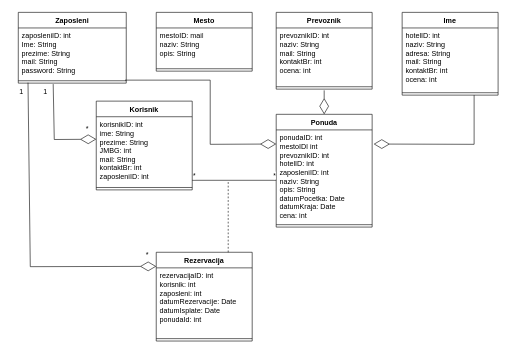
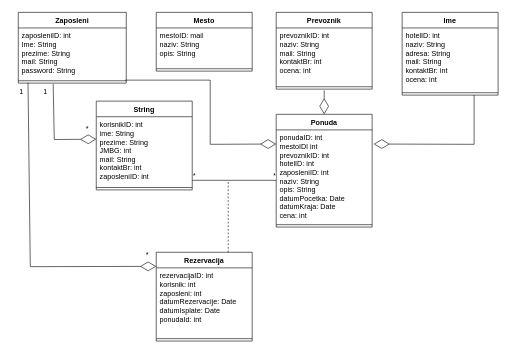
  <mxCell id="0" />
  <mxCell id="1" parent="0" />
  <mxCell id="2" value="Zaposleni" style="swimlane;fontStyle=1;align=center;verticalAlign=top;childLayout=stackLayout;horizontal=1;startSize=26;horizontalStack=0;resizeParent=1;resizeParentMax=0;resizeLast=0;collapsible=1;marginBottom=0;whiteSpace=wrap;html=1;" vertex="1" parent="1"><mxGeometry x="30" y="20" width="180" height="118" as="geometry" /></mxCell>
  <mxCell id="3" value="zaposleniID: int&lt;div&gt;Ime: String&lt;/div&gt;&lt;div&gt;prezime: String&lt;/div&gt;&lt;div&gt;mail: String&lt;/div&gt;&lt;div&gt;password: String&lt;/div&gt;" style="text;strokeColor=none;fillColor=none;align=left;verticalAlign=top;spacingLeft=4;spacingRight=4;overflow=hidden;rotatable=0;points=[[0,0.5],[1,0.5]];portConstraint=eastwest;whiteSpace=wrap;html=1;" vertex="1" parent="2"><mxGeometry y="26" width="180" height="84" as="geometry" /></mxCell>
  <mxCell id="4" value="" style="line;strokeWidth=1;fillColor=none;align=left;verticalAlign=middle;spacingTop=-1;spacingLeft=3;spacingRight=3;rotatable=0;labelPosition=right;points=[];portConstraint=eastwest;strokeColor=inherit;" vertex="1" parent="2"><mxGeometry y="110" width="180" height="8" as="geometry" /></mxCell>
  <mxCell id="5" value="Mesto" style="swimlane;fontStyle=1;align=center;verticalAlign=top;childLayout=stackLayout;horizontal=1;startSize=26;horizontalStack=0;resizeParent=1;resizeParentMax=0;resizeLast=0;collapsible=1;marginBottom=0;whiteSpace=wrap;html=1;" vertex="1" parent="1"><mxGeometry x="260" y="20" width="160" height="98" as="geometry" /></mxCell>
  <mxCell id="6" value="mestoID: mail&lt;div&gt;naziv: String&lt;/div&gt;&lt;div&gt;opis: String&lt;/div&gt;" style="text;strokeColor=none;fillColor=none;align=left;verticalAlign=top;spacingLeft=4;spacingRight=4;overflow=hidden;rotatable=0;points=[[0,0.5],[1,0.5]];portConstraint=eastwest;whiteSpace=wrap;html=1;" vertex="1" parent="5"><mxGeometry y="26" width="160" height="64" as="geometry" /></mxCell>
  <mxCell id="7" value="" style="line;strokeWidth=1;fillColor=none;align=left;verticalAlign=middle;spacingTop=-1;spacingLeft=3;spacingRight=3;rotatable=0;labelPosition=right;points=[];portConstraint=eastwest;strokeColor=inherit;" vertex="1" parent="5"><mxGeometry y="90" width="160" height="8" as="geometry" /></mxCell>
  <mxCell id="8" value="Prevoznik" style="swimlane;fontStyle=1;align=center;verticalAlign=top;childLayout=stackLayout;horizontal=1;startSize=26;horizontalStack=0;resizeParent=1;resizeParentMax=0;resizeLast=0;collapsible=1;marginBottom=0;whiteSpace=wrap;html=1;" vertex="1" parent="1"><mxGeometry x="460" y="20" width="160" height="128" as="geometry" /></mxCell>
  <mxCell id="9" value="prevoznikID: int&lt;div&gt;naziv: String&lt;/div&gt;&lt;div&gt;mail: String&lt;/div&gt;&lt;div&gt;kontaktBr: int&lt;/div&gt;&lt;div&gt;ocena: int&lt;/div&gt;" style="text;strokeColor=none;fillColor=none;align=left;verticalAlign=top;spacingLeft=4;spacingRight=4;overflow=hidden;rotatable=0;points=[[0,0.5],[1,0.5]];portConstraint=eastwest;whiteSpace=wrap;html=1;" vertex="1" parent="8"><mxGeometry y="26" width="160" height="94" as="geometry" /></mxCell>
  <mxCell id="10" value="" style="line;strokeWidth=1;fillColor=none;align=left;verticalAlign=middle;spacingTop=-1;spacingLeft=3;spacingRight=3;rotatable=0;labelPosition=right;points=[];portConstraint=eastwest;strokeColor=inherit;" vertex="1" parent="8"><mxGeometry y="120" width="160" height="8" as="geometry" /></mxCell>
  <mxCell id="11" value="Ime" style="swimlane;fontStyle=1;align=center;verticalAlign=top;childLayout=stackLayout;horizontal=1;startSize=26;horizontalStack=0;resizeParent=1;resizeParentMax=0;resizeLast=0;collapsible=1;marginBottom=0;whiteSpace=wrap;html=1;" vertex="1" parent="1"><mxGeometry x="670" y="20" width="160" height="138" as="geometry" /></mxCell>
  <mxCell id="12" value="hotelID: int&lt;div&gt;naziv: String&lt;/div&gt;&lt;div&gt;adresa: String&lt;/div&gt;&lt;div&gt;mail: String&lt;/div&gt;&lt;div&gt;kontaktBr: int&lt;/div&gt;&lt;div&gt;ocena: int&lt;/div&gt;" style="text;strokeColor=none;fillColor=none;align=left;verticalAlign=top;spacingLeft=4;spacingRight=4;overflow=hidden;rotatable=0;points=[[0,0.5],[1,0.5]];portConstraint=eastwest;whiteSpace=wrap;html=1;" vertex="1" parent="11"><mxGeometry y="26" width="160" height="104" as="geometry" /></mxCell>
  <mxCell id="13" value="" style="line;strokeWidth=1;fillColor=none;align=left;verticalAlign=middle;spacingTop=-1;spacingLeft=3;spacingRight=3;rotatable=0;labelPosition=right;points=[];portConstraint=eastwest;strokeColor=inherit;" vertex="1" parent="11"><mxGeometry y="130" width="160" height="8" as="geometry" /></mxCell>
  <mxCell id="14" value="Ponuda" style="swimlane;fontStyle=1;align=center;verticalAlign=top;childLayout=stackLayout;horizontal=1;startSize=26;horizontalStack=0;resizeParent=1;resizeParentMax=0;resizeLast=0;collapsible=1;marginBottom=0;whiteSpace=wrap;html=1;" vertex="1" parent="1"><mxGeometry x="460" y="190" width="160" height="188" as="geometry" /></mxCell>
  <mxCell id="15" value="ponudaID: int&lt;div&gt;mestoIDl int&lt;/div&gt;&lt;div&gt;prevoznikID: int&lt;/div&gt;&lt;div&gt;hotelID: int&lt;/div&gt;&lt;div&gt;zaposleniID: int&lt;/div&gt;&lt;div&gt;naziv: String&lt;/div&gt;&lt;div&gt;opis: String&lt;/div&gt;&lt;div&gt;datumPocetka: Date&lt;/div&gt;&lt;div&gt;datumKraja: Date&lt;/div&gt;&lt;div&gt;cena: int&lt;/div&gt;&lt;div&gt;&lt;br&gt;&lt;/div&gt;" style="text;strokeColor=none;fillColor=none;align=left;verticalAlign=top;spacingLeft=4;spacingRight=4;overflow=hidden;rotatable=0;points=[[0,0.5],[1,0.5]];portConstraint=eastwest;whiteSpace=wrap;html=1;" vertex="1" parent="14"><mxGeometry y="26" width="160" height="154" as="geometry" /></mxCell>
  <mxCell id="16" value="" style="line;strokeWidth=1;fillColor=none;align=left;verticalAlign=middle;spacingTop=-1;spacingLeft=3;spacingRight=3;rotatable=0;labelPosition=right;points=[];portConstraint=eastwest;strokeColor=inherit;" vertex="1" parent="14"><mxGeometry y="180" width="160" height="8" as="geometry" /></mxCell>
  <mxCell id="17" value="Rezervacija" style="swimlane;fontStyle=1;align=center;verticalAlign=top;childLayout=stackLayout;horizontal=1;startSize=26;horizontalStack=0;resizeParent=1;resizeParentMax=0;resizeLast=0;collapsible=1;marginBottom=0;whiteSpace=wrap;html=1;" vertex="1" parent="1"><mxGeometry x="260" y="420" width="160" height="148" as="geometry" /></mxCell>
  <mxCell id="18" value="rezervacijaID: int&lt;div&gt;korisnik: int&lt;/div&gt;&lt;div&gt;zaposleni: int&lt;/div&gt;&lt;div&gt;datumRezervacije: Date&lt;/div&gt;&lt;div&gt;datumIsplate: Date&lt;/div&gt;&lt;div&gt;ponudaId: int&lt;/div&gt;&lt;div&gt;&lt;br&gt;&lt;/div&gt;" style="text;strokeColor=none;fillColor=none;align=left;verticalAlign=top;spacingLeft=4;spacingRight=4;overflow=hidden;rotatable=0;points=[[0,0.5],[1,0.5]];portConstraint=eastwest;whiteSpace=wrap;html=1;" vertex="1" parent="17"><mxGeometry y="26" width="160" height="114" as="geometry" /></mxCell>
  <mxCell id="19" value="" style="line;strokeWidth=1;fillColor=none;align=left;verticalAlign=middle;spacingTop=-1;spacingLeft=3;spacingRight=3;rotatable=0;labelPosition=right;points=[];portConstraint=eastwest;strokeColor=inherit;" vertex="1" parent="17"><mxGeometry y="140" width="160" height="8" as="geometry" /></mxCell>
- <mxCell id="20" value="Korisnik" style="swimlane;fontStyle=1;align=center;verticalAlign=top;childLayout=stackLayout;horizontal=1;startSize=26;horizontalStack=0;resizeParent=1;resizeParentMax=0;resizeLast=0;collapsible=1;marginBottom=0;whiteSpace=wrap;html=1;" vertex="1" parent="1"><mxGeometry x="160" y="168" width="160" height="148" as="geometry" /></mxCell>
+ <mxCell id="20" value="String" style="swimlane;fontStyle=1;align=center;verticalAlign=top;childLayout=stackLayout;horizontal=1;startSize=26;horizontalStack=0;resizeParent=1;resizeParentMax=0;resizeLast=0;collapsible=1;marginBottom=0;whiteSpace=wrap;html=1;" vertex="1" parent="1"><mxGeometry x="160" y="168" width="160" height="148" as="geometry" /></mxCell>
  <mxCell id="21" value="korisnikID: int&lt;div&gt;ime: String&lt;/div&gt;&lt;div&gt;prezime: String&lt;/div&gt;&lt;div&gt;JMBG: int&lt;/div&gt;&lt;div&gt;mail: String&lt;/div&gt;&lt;div&gt;kontaktBr: int&lt;/div&gt;&lt;div&gt;zaposleniID: int&lt;/div&gt;&lt;div&gt;&lt;br&gt;&lt;/div&gt;" style="text;strokeColor=none;fillColor=none;align=left;verticalAlign=top;spacingLeft=4;spacingRight=4;overflow=hidden;rotatable=0;points=[[0,0.5],[1,0.5]];portConstraint=eastwest;whiteSpace=wrap;html=1;" vertex="1" parent="20"><mxGeometry y="26" width="160" height="114" as="geometry" /></mxCell>
  <mxCell id="22" value="" style="line;strokeWidth=1;fillColor=none;align=left;verticalAlign=middle;spacingTop=-1;spacingLeft=3;spacingRight=3;rotatable=0;labelPosition=right;points=[];portConstraint=eastwest;strokeColor=inherit;" vertex="1" parent="20"><mxGeometry y="140" width="160" height="8" as="geometry" /></mxCell>
  <mxCell id="23" value="" style="endArrow=diamondThin;endFill=0;endSize=24;html=1;rounded=0;exitX=0.94;exitY=0.053;exitDx=0;exitDy=0;exitPerimeter=0;" edge="1" parent="1" source="24"><mxGeometry width="160" relative="1" as="geometry"><mxPoint x="90" y="130" as="sourcePoint" /><mxPoint x="160" y="231.5" as="targetPoint" /><Array as="points"><mxPoint x="90" y="232" /></Array></mxGeometry></mxCell>
  <mxCell id="24" value="1" style="text;html=1;align=center;verticalAlign=middle;resizable=0;points=[];autosize=1;strokeColor=none;fillColor=none;" vertex="1" parent="1"><mxGeometry x="60" y="138" width="30" height="30" as="geometry" /></mxCell>
  <mxCell id="25" value="*" style="text;html=1;align=center;verticalAlign=middle;resizable=0;points=[];autosize=1;strokeColor=none;fillColor=none;" vertex="1" parent="1"><mxGeometry x="130" y="200" width="30" height="30" as="geometry" /></mxCell>
  <mxCell id="26" value="" style="endArrow=diamondThin;endFill=0;endSize=24;html=1;rounded=0;exitX=0.09;exitY=0.9;exitDx=0;exitDy=0;exitPerimeter=0;" edge="1" parent="1" source="4"><mxGeometry width="160" relative="1" as="geometry"><mxPoint x="190" y="350" as="sourcePoint" /><mxPoint x="260" y="443.5" as="targetPoint" /><Array as="points"><mxPoint x="50" y="444" /></Array></mxGeometry></mxCell>
  <mxCell id="27" value="1" style="text;html=1;align=center;verticalAlign=middle;resizable=0;points=[];autosize=1;strokeColor=none;fillColor=none;" vertex="1" parent="1"><mxGeometry x="20" y="138" width="30" height="30" as="geometry" /></mxCell>
  <mxCell id="28" value="*" style="text;html=1;align=center;verticalAlign=middle;resizable=0;points=[];autosize=1;strokeColor=none;fillColor=none;" vertex="1" parent="1"><mxGeometry x="230" y="410" width="30" height="30" as="geometry" /></mxCell>
  <mxCell id="29" value="" style="endArrow=diamondThin;endFill=0;endSize=24;html=1;rounded=0;" edge="1" parent="1"><mxGeometry width="160" relative="1" as="geometry"><mxPoint x="208" y="133" as="sourcePoint" /><mxPoint x="460" y="239.5" as="targetPoint" /><Array as="points"><mxPoint x="350" y="133" /><mxPoint x="350" y="240" /></Array></mxGeometry></mxCell>
  <mxCell id="30" value="" style="endArrow=diamondThin;endFill=0;endSize=24;html=1;rounded=0;entryX=0.5;entryY=0;entryDx=0;entryDy=0;" edge="1" parent="1" target="14"><mxGeometry width="160" relative="1" as="geometry"><mxPoint x="540" y="150" as="sourcePoint" /><mxPoint x="553" y="178" as="targetPoint" /><Array as="points"><mxPoint x="540" y="150" /></Array></mxGeometry></mxCell>
  <mxCell id="31" value="" style="endArrow=diamondThin;endFill=0;endSize=24;html=1;rounded=0;entryX=1.016;entryY=0.153;entryDx=0;entryDy=0;exitX=0.75;exitY=1;exitDx=0;exitDy=0;entryPerimeter=0;" edge="1" parent="1" source="11" target="15"><mxGeometry width="160" relative="1" as="geometry"><mxPoint x="710" y="200" as="sourcePoint" /><mxPoint x="710" y="240" as="targetPoint" /><Array as="points"><mxPoint x="790" y="240" /></Array></mxGeometry></mxCell>
  <mxCell id="32" value="" style="endArrow=none;html=1;edgeStyle=orthogonalEdgeStyle;rounded=0;" edge="1" parent="1"><mxGeometry relative="1" as="geometry"><mxPoint x="320" y="300" as="sourcePoint" /><mxPoint x="460" y="300" as="targetPoint" /></mxGeometry></mxCell>
  <mxCell id="33" value="*" style="edgeLabel;resizable=0;html=1;align=left;verticalAlign=bottom;" connectable="0" vertex="1" parent="32"><mxGeometry x="-1" relative="1" as="geometry" /></mxCell>
  <mxCell id="34" value="*" style="edgeLabel;resizable=0;html=1;align=right;verticalAlign=bottom;" connectable="0" vertex="1" parent="32"><mxGeometry x="1" relative="1" as="geometry" /></mxCell>
  <mxCell id="35" value="" style="endArrow=none;dashed=1;html=1;rounded=0;exitX=0.75;exitY=0;exitDx=0;exitDy=0;" edge="1" parent="1" source="17"><mxGeometry width="50" height="50" relative="1" as="geometry"><mxPoint x="350" y="400" as="sourcePoint" /><mxPoint x="380" y="300" as="targetPoint" /></mxGeometry></mxCell>
